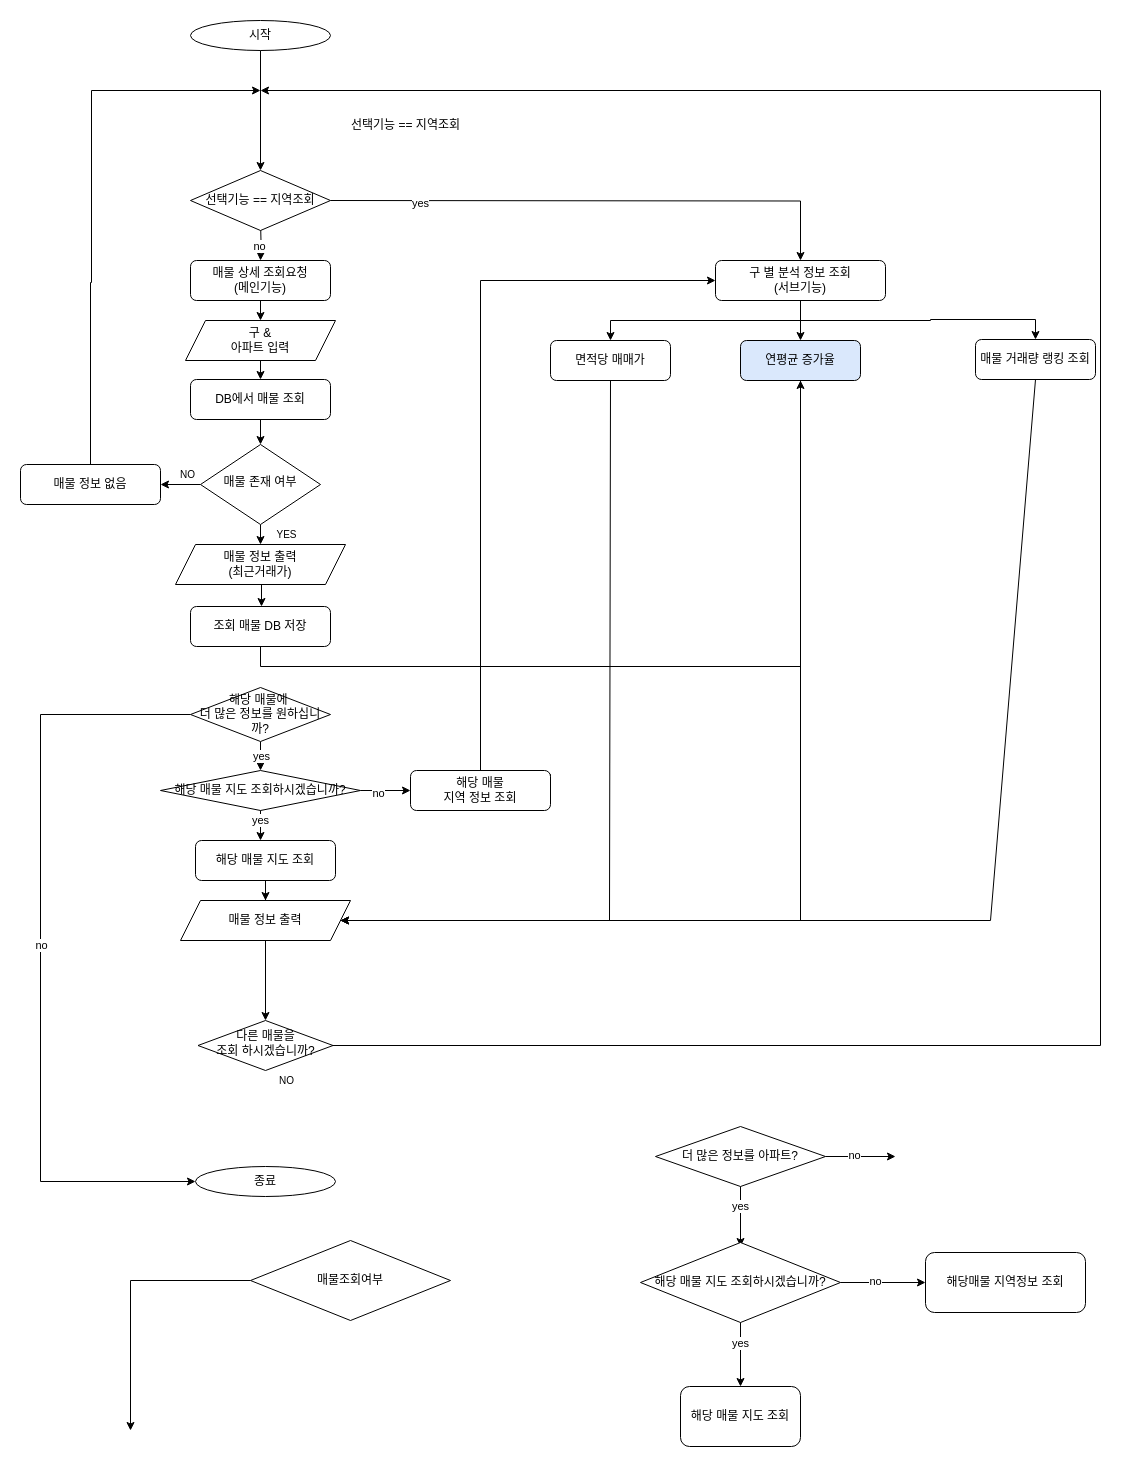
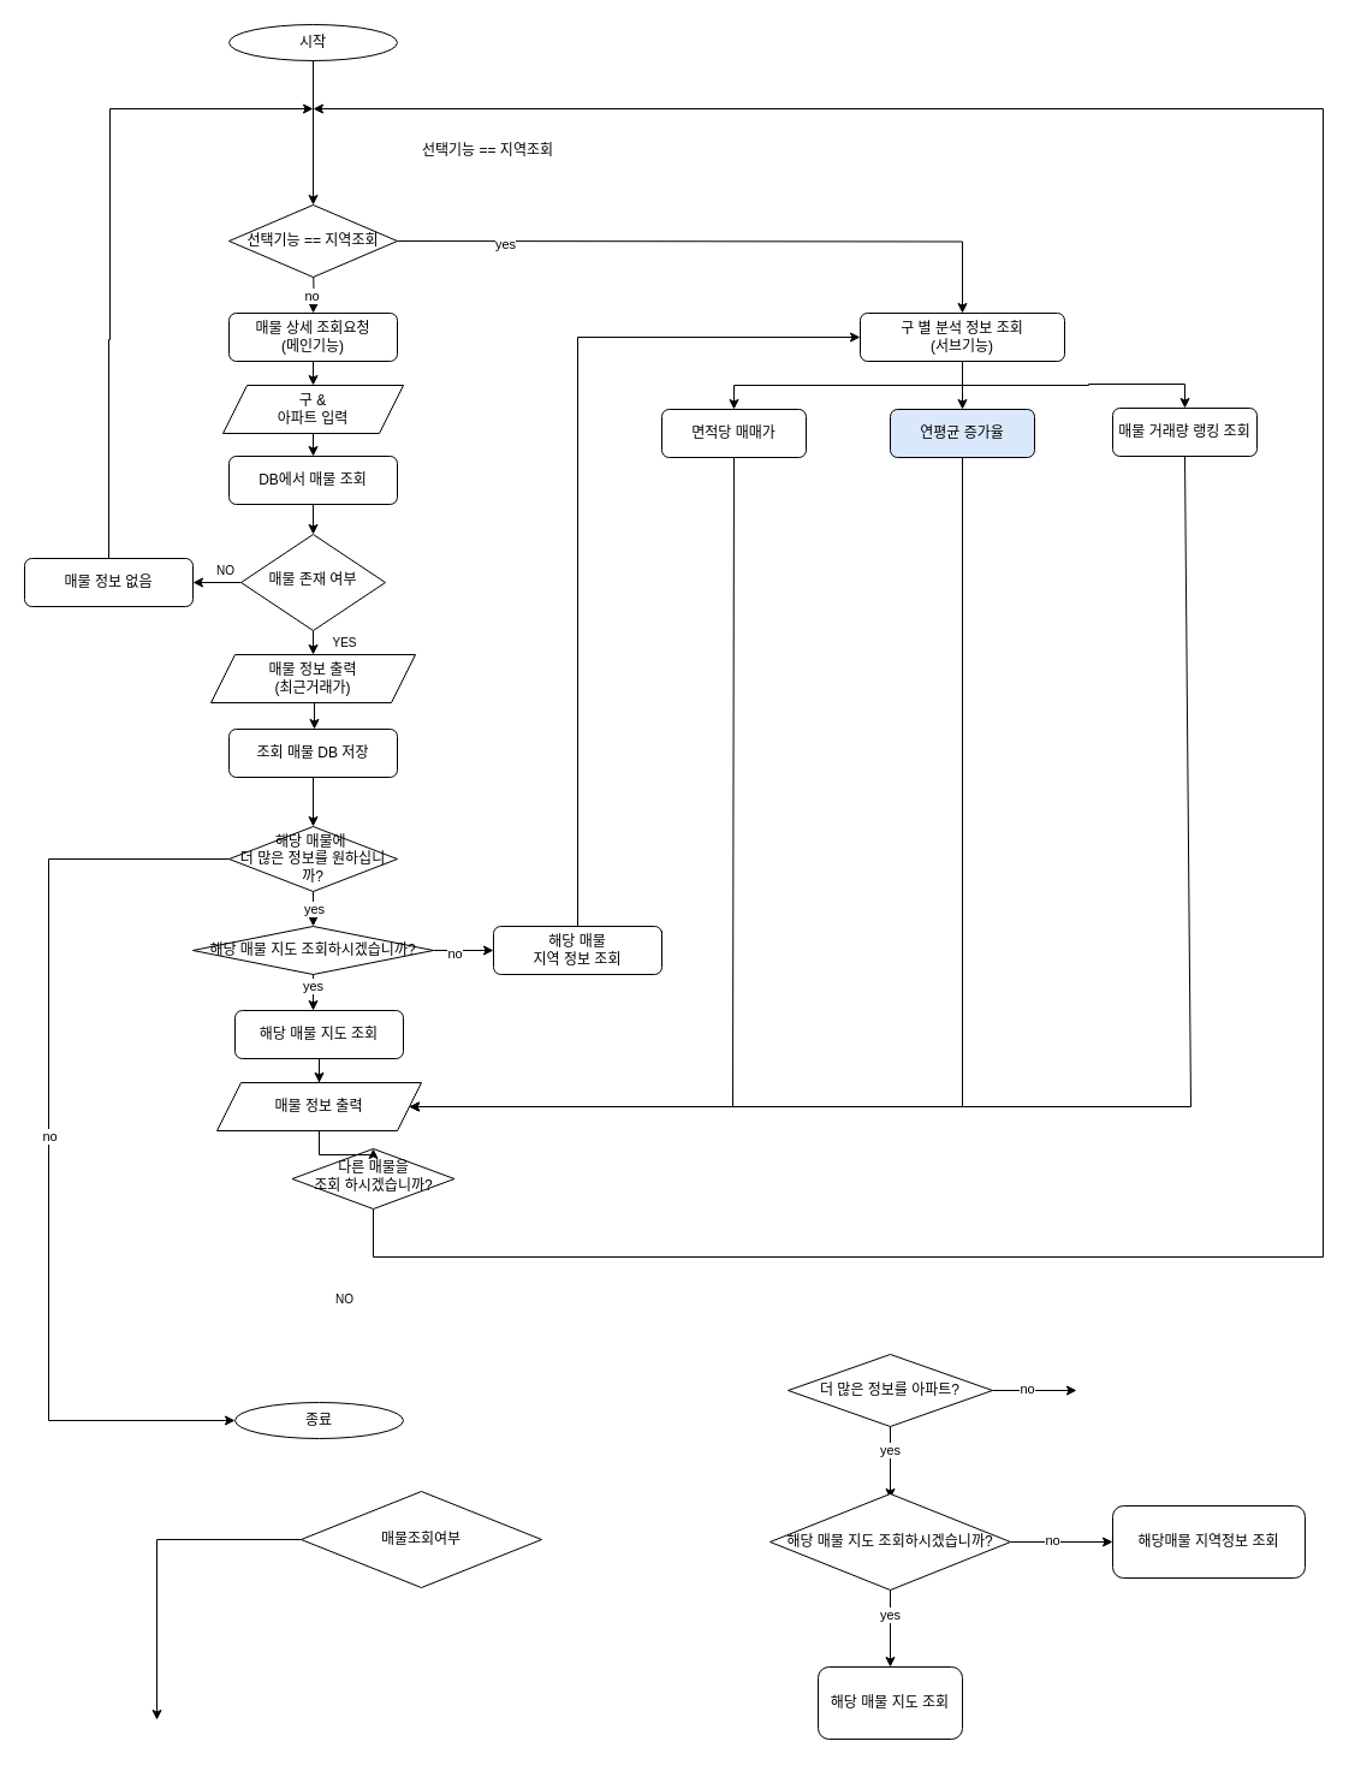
  <mxCell id="0" />
  <mxCell id="1" parent="0" />
  <mxCell id="2" style="edgeStyle=orthogonalEdgeStyle;rounded=0;orthogonalLoop=1;jettySize=auto;html=1;exitX=0.5;exitY=1;exitDx=0;exitDy=0;" edge="1" parent="1" source="4"><mxGeometry relative="1" as="geometry"><mxPoint x="260" y="544" as="targetPoint" /></mxGeometry></mxCell>
  <mxCell id="3" style="edgeStyle=orthogonalEdgeStyle;rounded=0;orthogonalLoop=1;jettySize=auto;html=1;exitX=0;exitY=0.5;exitDx=0;exitDy=0;entryX=1;entryY=0.5;entryDx=0;entryDy=0;" edge="1" parent="1" source="4" target="28"><mxGeometry relative="1" as="geometry" /></mxCell>
  <mxCell id="4" value="매물 존재 여부" style="rhombus;whiteSpace=wrap;html=1;shadow=0;fontFamily=Helvetica;fontSize=12;align=center;strokeWidth=1;spacing=6;spacingTop=-4;" vertex="1" parent="1"><mxGeometry x="200" y="444" width="120" height="80" as="geometry" /></mxCell>
  <mxCell id="5" style="edgeStyle=orthogonalEdgeStyle;rounded=0;orthogonalLoop=1;jettySize=auto;html=1;" edge="1" parent="1" source="6"><mxGeometry relative="1" as="geometry"><mxPoint x="260" y="90" as="targetPoint" /><Array as="points"><mxPoint x="1100" y="1045" /><mxPoint x="1100" y="90" /></Array></mxGeometry></mxCell>
- <mxCell id="6" value="다른 매물을&lt;div&gt;조회 하시겠습니까?&lt;/div&gt;" style="rhombus;whiteSpace=wrap;html=1;shadow=0;fontFamily=Helvetica;fontSize=12;align=center;strokeWidth=1;spacing=6;spacingTop=-4;" vertex="1" parent="1"><mxGeometry x="197.5" y="1020" width="135" height="50" as="geometry" /></mxCell>
- <mxCell id="7" style="edgeStyle=orthogonalEdgeStyle;rounded=0;orthogonalLoop=1;jettySize=auto;html=1;exitX=0.5;exitY=1;exitDx=0;exitDy=0;" edge="1" parent="1" source="8" target="47"><mxGeometry relative="1" as="geometry"><mxPoint x="260" y="710" as="targetPoint" /></mxGeometry></mxCell>
+ <mxCell id="6" value="다른 매물을&lt;div&gt;조회 하시겠습니까?&lt;/div&gt;" style="rhombus;whiteSpace=wrap;html=1;shadow=0;fontFamily=Helvetica;fontSize=12;align=center;strokeWidth=1;spacing=6;spacingTop=-4;" vertex="1" parent="1"><mxGeometry x="242.5" y="955" width="135" height="50" as="geometry" /></mxCell>
+ <mxCell id="7" style="edgeStyle=orthogonalEdgeStyle;rounded=0;orthogonalLoop=1;jettySize=auto;html=1;exitX=0.5;exitY=1;exitDx=0;exitDy=0;entryX=0.5;entryY=0;entryDx=0;entryDy=0;" edge="1" parent="1" source="8" target="44"><mxGeometry relative="1" as="geometry"><mxPoint x="260" y="710" as="targetPoint" /></mxGeometry></mxCell>
  <mxCell id="8" value="조회 매물 DB 저장" style="rounded=1;whiteSpace=wrap;html=1;fontSize=12;glass=0;strokeWidth=1;shadow=0;" vertex="1" parent="1"><mxGeometry x="190" y="606" width="140" height="40" as="geometry" /></mxCell>
  <mxCell id="9" value="시작" style="ellipse;whiteSpace=wrap;html=1;" vertex="1" parent="1"><mxGeometry x="190" y="20" width="140" height="30" as="geometry" /></mxCell>
  <mxCell id="10" value="종료" style="ellipse;whiteSpace=wrap;html=1;" vertex="1" parent="1"><mxGeometry x="195" y="1166" width="140" height="30" as="geometry" /></mxCell>
  <mxCell id="11" style="edgeStyle=orthogonalEdgeStyle;rounded=0;orthogonalLoop=1;jettySize=auto;html=1;exitX=0.5;exitY=1;exitDx=0;exitDy=0;" edge="1" parent="1" source="12" target="4"><mxGeometry relative="1" as="geometry" /></mxCell>
  <mxCell id="12" value="DB에서 매물 조회" style="rounded=1;whiteSpace=wrap;html=1;fontSize=12;glass=0;strokeWidth=1;shadow=0;" vertex="1" parent="1"><mxGeometry x="190" y="379" width="140" height="40" as="geometry" /></mxCell>
  <mxCell id="13" style="edgeStyle=orthogonalEdgeStyle;rounded=0;orthogonalLoop=1;jettySize=auto;html=1;exitX=0.5;exitY=1;exitDx=0;exitDy=0;entryX=0.5;entryY=0;entryDx=0;entryDy=0;" edge="1" parent="1" target="20"><mxGeometry relative="1" as="geometry"><mxPoint x="260" y="220" as="sourcePoint" /></mxGeometry></mxCell>
  <mxCell id="14" value="no" style="edgeLabel;html=1;align=center;verticalAlign=middle;resizable=0;points=[];" vertex="1" connectable="0" parent="13"><mxGeometry x="0.333" y="-2" relative="1" as="geometry"><mxPoint y="-1" as="offset" /></mxGeometry></mxCell>
  <mxCell id="15" style="edgeStyle=orthogonalEdgeStyle;rounded=0;orthogonalLoop=1;jettySize=auto;html=1;exitX=0.5;exitY=1;exitDx=0;exitDy=0;entryX=0.5;entryY=0;entryDx=0;entryDy=0;" edge="1" parent="1" source="18" target="23"><mxGeometry relative="1" as="geometry"><mxPoint x="777" y="300" as="sourcePoint" /><Array as="points"><mxPoint x="800" y="320" /><mxPoint x="610" y="320" /></Array></mxGeometry></mxCell>
  <mxCell id="16" style="edgeStyle=orthogonalEdgeStyle;rounded=0;orthogonalLoop=1;jettySize=auto;html=1;exitX=0.5;exitY=1;exitDx=0;exitDy=0;entryX=0.5;entryY=0;entryDx=0;entryDy=0;" edge="1" parent="1" source="18" target="24"><mxGeometry relative="1" as="geometry" /></mxCell>
  <mxCell id="17" style="edgeStyle=orthogonalEdgeStyle;rounded=0;orthogonalLoop=1;jettySize=auto;html=1;entryX=0.5;entryY=0;entryDx=0;entryDy=0;" edge="1" parent="1" source="18" target="47"><mxGeometry relative="1" as="geometry" /></mxCell>
  <mxCell id="18" value="구 별 분석 정보 조회&lt;div&gt;(서브기능)&lt;/div&gt;" style="rounded=1;whiteSpace=wrap;html=1;fontSize=12;glass=0;strokeWidth=1;shadow=0;" vertex="1" parent="1"><mxGeometry x="715" y="260" width="170" height="40" as="geometry" /></mxCell>
  <mxCell id="19" style="edgeStyle=orthogonalEdgeStyle;rounded=0;orthogonalLoop=1;jettySize=auto;html=1;exitX=0.5;exitY=1;exitDx=0;exitDy=0;entryX=0.5;entryY=0;entryDx=0;entryDy=0;" edge="1" parent="1" source="20" target="36"><mxGeometry relative="1" as="geometry" /></mxCell>
  <mxCell id="20" value="매물 상세 조회요청&lt;div&gt;(메인기능)&lt;/div&gt;" style="rounded=1;whiteSpace=wrap;html=1;fontSize=12;glass=0;strokeWidth=1;shadow=0;" vertex="1" parent="1"><mxGeometry x="190" y="260" width="140" height="40" as="geometry" /></mxCell>
  <mxCell id="21" style="edgeStyle=orthogonalEdgeStyle;rounded=0;orthogonalLoop=1;jettySize=auto;html=1;" edge="1" parent="1" source="22" target="52"><mxGeometry relative="1" as="geometry" /></mxCell>
  <mxCell id="22" value="해당 매물 지도 조회" style="rounded=1;whiteSpace=wrap;html=1;fontSize=12;glass=0;strokeWidth=1;shadow=0;" vertex="1" parent="1"><mxGeometry x="195" y="840" width="140" height="40" as="geometry" /></mxCell>
  <mxCell id="23" value="면적당 매매가" style="rounded=1;whiteSpace=wrap;html=1;fontSize=12;glass=0;strokeWidth=1;shadow=0;" vertex="1" parent="1"><mxGeometry x="550" y="340" width="120" height="40" as="geometry" /></mxCell>
- <mxCell id="24" value="매물 거래량 랭킹 조회" style="rounded=1;whiteSpace=wrap;html=1;fontSize=12;glass=0;strokeWidth=1;shadow=0;" vertex="1" parent="1"><mxGeometry x="975" y="339" width="120" height="40" as="geometry" /></mxCell>
+ <mxCell id="24" value="매물 거래량 랭킹 조회" style="rounded=1;whiteSpace=wrap;html=1;fontSize=12;glass=0;strokeWidth=1;shadow=0;" vertex="1" parent="1"><mxGeometry x="925" y="339" width="120" height="40" as="geometry" /></mxCell>
  <mxCell id="25" style="edgeStyle=orthogonalEdgeStyle;rounded=0;orthogonalLoop=1;jettySize=auto;html=1;exitX=1;exitY=0.5;exitDx=0;exitDy=0;entryX=0.5;entryY=0;entryDx=0;entryDy=0;" edge="1" parent="1" target="18"><mxGeometry relative="1" as="geometry"><mxPoint x="330" y="200" as="sourcePoint" /></mxGeometry></mxCell>
  <mxCell id="26" value="yes" style="edgeLabel;html=1;align=center;verticalAlign=middle;resizable=0;points=[];" vertex="1" connectable="0" parent="25"><mxGeometry x="-0.663" y="-2" relative="1" as="geometry"><mxPoint x="1" as="offset" /></mxGeometry></mxCell>
  <mxCell id="27" style="edgeStyle=orthogonalEdgeStyle;rounded=0;orthogonalLoop=1;jettySize=auto;html=1;" edge="1" parent="1" source="28"><mxGeometry relative="1" as="geometry"><mxPoint x="260" y="90" as="targetPoint" /><Array as="points"><mxPoint x="90" y="282" /><mxPoint x="91" y="282" /></Array></mxGeometry></mxCell>
  <mxCell id="28" value="매물 정보 없음" style="rounded=1;whiteSpace=wrap;html=1;fontSize=12;glass=0;strokeWidth=1;shadow=0;" vertex="1" parent="1"><mxGeometry x="20" y="464" width="140" height="40" as="geometry" /></mxCell>
  <mxCell id="29" style="edgeStyle=orthogonalEdgeStyle;rounded=0;orthogonalLoop=1;jettySize=auto;html=1;exitX=1;exitY=0.5;exitDx=0;exitDy=0;entryX=0;entryY=0.5;entryDx=0;entryDy=0;" edge="1" parent="1" source="30" target="18"><mxGeometry relative="1" as="geometry"><Array as="points"><mxPoint x="480" y="774" /><mxPoint x="480" y="280" /></Array></mxGeometry></mxCell>
  <mxCell id="30" value="&lt;div&gt;해당 매물&lt;/div&gt;지역 정보 조회" style="rounded=1;whiteSpace=wrap;html=1;fontSize=12;glass=0;strokeWidth=1;shadow=0;" vertex="1" parent="1"><mxGeometry x="410" y="770" width="140" height="40" as="geometry" /></mxCell>
  <mxCell id="31" style="edgeStyle=orthogonalEdgeStyle;rounded=0;orthogonalLoop=1;jettySize=auto;html=1;exitX=0.5;exitY=1;exitDx=0;exitDy=0;entryX=0.5;entryY=0;entryDx=0;entryDy=0;" edge="1" parent="1" target="66" source="44"><mxGeometry relative="1" as="geometry"><mxPoint x="260" y="714" as="sourcePoint" /><mxPoint x="260" y="800" as="targetPoint" /></mxGeometry></mxCell>
  <mxCell id="32" value="yes" style="edgeLabel;html=1;align=center;verticalAlign=middle;resizable=0;points=[];" vertex="1" connectable="0" parent="31"><mxGeometry x="-0.028" y="4" relative="1" as="geometry"><mxPoint x="-4" as="offset" /></mxGeometry></mxCell>
  <mxCell id="33" value="YES" style="text;html=1;align=center;verticalAlign=middle;whiteSpace=wrap;rounded=0;fontSize=10;" vertex="1" parent="1"><mxGeometry x="269" y="524" width="35" height="20" as="geometry" /></mxCell>
  <mxCell id="34" value="NO" style="text;html=1;align=center;verticalAlign=middle;whiteSpace=wrap;rounded=0;fontSize=10;" vertex="1" parent="1"><mxGeometry x="170" y="464" width="35" height="20" as="geometry" /></mxCell>
  <mxCell id="35" style="edgeStyle=orthogonalEdgeStyle;rounded=0;orthogonalLoop=1;jettySize=auto;html=1;exitX=0.5;exitY=1;exitDx=0;exitDy=0;entryX=0.5;entryY=0;entryDx=0;entryDy=0;" edge="1" parent="1" source="36" target="12"><mxGeometry relative="1" as="geometry" /></mxCell>
  <mxCell id="36" value="&lt;div&gt;&lt;span style=&quot;background-color: initial;&quot;&gt;구 &amp;amp;&lt;/span&gt;&lt;/div&gt;&lt;div&gt;&lt;span style=&quot;background-color: initial;&quot;&gt;아파트 입력&lt;/span&gt;&lt;br&gt;&lt;/div&gt;" style="shape=parallelogram;perimeter=parallelogramPerimeter;whiteSpace=wrap;html=1;fixedSize=1;" vertex="1" parent="1"><mxGeometry x="185" y="320" width="150" height="40" as="geometry" /></mxCell>
  <mxCell id="37" style="edgeStyle=orthogonalEdgeStyle;rounded=0;orthogonalLoop=1;jettySize=auto;html=1;exitX=0.5;exitY=1;exitDx=0;exitDy=0;startSize=6;strokeWidth=1;" edge="1" parent="1"><mxGeometry relative="1" as="geometry"><mxPoint x="261" y="580" as="sourcePoint" /><mxPoint x="261" y="606" as="targetPoint" /></mxGeometry></mxCell>
  <mxCell id="38" value="" style="endArrow=classic;html=1;rounded=0;exitX=0.5;exitY=1;exitDx=0;exitDy=0;" edge="1" parent="1" source="23"><mxGeometry width="50" height="50" relative="1" as="geometry"><mxPoint x="608.56" y="542.06" as="sourcePoint" /><mxPoint x="340" y="920" as="targetPoint" /><Array as="points"><mxPoint x="609" y="920" /><mxPoint x="470" y="920" /></Array></mxGeometry></mxCell>
  <mxCell id="39" value="" style="endArrow=classic;html=1;rounded=0;exitX=0.5;exitY=1;exitDx=0;exitDy=0;" edge="1" parent="1" source="24"><mxGeometry width="50" height="50" relative="1" as="geometry"><mxPoint x="977.96" y="535.992" as="sourcePoint" /><mxPoint x="340" y="920" as="targetPoint" /><Array as="points"><mxPoint x="990" y="920" /><mxPoint x="670" y="920" /></Array></mxGeometry></mxCell>
  <mxCell id="40" value="&lt;span style=&quot;text-wrap: nowrap;&quot;&gt;선택기능 == 지역조회&lt;/span&gt;" style="rhombus;whiteSpace=wrap;html=1;" vertex="1" parent="1"><mxGeometry x="190" y="170" width="140" height="60" as="geometry" /></mxCell>
  <mxCell id="41" value="" style="edgeStyle=orthogonalEdgeStyle;rounded=0;orthogonalLoop=1;jettySize=auto;html=1;exitX=0.5;exitY=1;exitDx=0;exitDy=0;entryX=0.5;entryY=0;entryDx=0;entryDy=0;" edge="1" parent="1" target="44"><mxGeometry relative="1" as="geometry"><mxPoint x="260" y="714" as="sourcePoint" /><mxPoint x="260" y="916" as="targetPoint" /></mxGeometry></mxCell>
  <mxCell id="42" style="edgeStyle=orthogonalEdgeStyle;rounded=0;orthogonalLoop=1;jettySize=auto;html=1;entryX=0;entryY=0.5;entryDx=0;entryDy=0;" edge="1" parent="1" source="44" target="10"><mxGeometry relative="1" as="geometry"><Array as="points"><mxPoint x="40" y="714" /><mxPoint x="40" y="1181" /></Array></mxGeometry></mxCell>
  <mxCell id="43" value="no" style="edgeLabel;html=1;align=center;verticalAlign=middle;resizable=0;points=[];" vertex="1" connectable="0" parent="42"><mxGeometry x="-0.016" relative="1" as="geometry"><mxPoint as="offset" /></mxGeometry></mxCell>
  <mxCell id="44" value="해당 매물에&amp;nbsp;&lt;div&gt;더 많은 정보를 원하십니까?&lt;/div&gt;" style="rhombus;whiteSpace=wrap;html=1;" vertex="1" parent="1"><mxGeometry x="190" y="687" width="140" height="54" as="geometry" /></mxCell>
  <mxCell id="45" value="" style="edgeStyle=orthogonalEdgeStyle;rounded=0;orthogonalLoop=1;jettySize=auto;html=1;exitX=0.5;exitY=1;exitDx=0;exitDy=0;entryX=0.5;entryY=0;entryDx=0;entryDy=0;" edge="1" parent="1" source="9" target="40"><mxGeometry relative="1" as="geometry"><mxPoint x="260" y="50" as="sourcePoint" /><mxPoint x="260" y="120" as="targetPoint" /></mxGeometry></mxCell>
  <mxCell id="46" style="edgeStyle=orthogonalEdgeStyle;rounded=0;orthogonalLoop=1;jettySize=auto;html=1;entryX=1;entryY=0.5;entryDx=0;entryDy=0;" edge="1" parent="1" source="47" target="52"><mxGeometry relative="1" as="geometry"><Array as="points"><mxPoint x="800" y="920" /></Array><mxPoint x="330" y="986" as="targetPoint" /></mxGeometry></mxCell>
  <mxCell id="47" value="연평균 증가율" style="rounded=1;whiteSpace=wrap;html=1;fontSize=12;glass=0;strokeWidth=1;shadow=0;fillColor=#dae8fc;" vertex="1" parent="1"><mxGeometry x="740" y="340" width="120" height="40" as="geometry" /></mxCell>
  <mxCell id="48" value="매물조회여부" style="rhombus;whiteSpace=wrap;html=1;" vertex="1" parent="1"><mxGeometry x="250" y="1240" width="200" height="80" as="geometry" /></mxCell>
  <mxCell id="49" value="" style="endArrow=classic;html=1;rounded=0;exitX=0;exitY=0.5;exitDx=0;exitDy=0;" edge="1" parent="1" source="48"><mxGeometry width="50" height="50" relative="1" as="geometry"><mxPoint x="150" y="1330" as="sourcePoint" /><mxPoint x="130" y="1430" as="targetPoint" /><Array as="points"><mxPoint x="130" y="1280" /></Array></mxGeometry></mxCell>
  <mxCell id="50" value="선택기능 == 지역조회" style="text;html=1;align=center;verticalAlign=middle;resizable=0;points=[];autosize=1;strokeColor=none;fillColor=none;" vertex="1" parent="1"><mxGeometry x="335" y="110" width="140" height="30" as="geometry" /></mxCell>
  <mxCell id="51" style="edgeStyle=orthogonalEdgeStyle;rounded=0;orthogonalLoop=1;jettySize=auto;html=1;exitX=0.5;exitY=1;exitDx=0;exitDy=0;entryX=0.5;entryY=0;entryDx=0;entryDy=0;" edge="1" parent="1" source="52" target="6"><mxGeometry relative="1" as="geometry"><mxPoint x="260" y="966" as="targetPoint" /></mxGeometry></mxCell>
  <mxCell id="52" value="매물 정보 출력" style="shape=parallelogram;perimeter=parallelogramPerimeter;whiteSpace=wrap;html=1;fixedSize=1;" vertex="1" parent="1"><mxGeometry x="180" y="900" width="170" height="40" as="geometry" /></mxCell>
  <mxCell id="53" value="매물 정보 출력&lt;div&gt;(최근거래가)&lt;/div&gt;" style="shape=parallelogram;perimeter=parallelogramPerimeter;whiteSpace=wrap;html=1;fixedSize=1;" vertex="1" parent="1"><mxGeometry x="175" y="544" width="170" height="40" as="geometry" /></mxCell>
  <mxCell id="54" value="더 많은 정보를 아파트?" style="rhombus;whiteSpace=wrap;html=1;" vertex="1" parent="1"><mxGeometry x="655" y="1126" width="170" height="60" as="geometry" /></mxCell>
  <mxCell id="55" value="" style="endArrow=classic;html=1;rounded=0;exitX=0.5;exitY=1;exitDx=0;exitDy=0;" edge="1" parent="1" source="54"><mxGeometry width="50" height="50" relative="1" as="geometry"><mxPoint x="605" y="1136" as="sourcePoint" /><mxPoint x="740" y="1246" as="targetPoint" /></mxGeometry></mxCell>
  <mxCell id="56" value="yes" style="edgeLabel;html=1;align=center;verticalAlign=middle;resizable=0;points=[];" vertex="1" connectable="0" parent="55"><mxGeometry x="-0.367" y="-1" relative="1" as="geometry"><mxPoint as="offset" /></mxGeometry></mxCell>
  <mxCell id="57" value="" style="endArrow=classic;html=1;rounded=0;exitX=1;exitY=0.5;exitDx=0;exitDy=0;" edge="1" parent="1" source="54"><mxGeometry width="50" height="50" relative="1" as="geometry"><mxPoint x="835" y="1156" as="sourcePoint" /><mxPoint x="895" y="1156" as="targetPoint" /></mxGeometry></mxCell>
  <mxCell id="58" value="no" style="edgeLabel;html=1;align=center;verticalAlign=middle;resizable=0;points=[];" vertex="1" connectable="0" parent="57"><mxGeometry x="-0.206" y="2" relative="1" as="geometry"><mxPoint as="offset" /></mxGeometry></mxCell>
  <mxCell id="59" value="해당 매물 지도 조회하시겠습니까?" style="rhombus;whiteSpace=wrap;html=1;" vertex="1" parent="1"><mxGeometry x="640" y="1242" width="200" height="80" as="geometry" /></mxCell>
  <mxCell id="60" value="" style="endArrow=classic;html=1;rounded=0;exitX=0.5;exitY=1;exitDx=0;exitDy=0;" edge="1" parent="1" source="59"><mxGeometry width="50" height="50" relative="1" as="geometry"><mxPoint x="750" y="1196" as="sourcePoint" /><mxPoint x="740" y="1386" as="targetPoint" /></mxGeometry></mxCell>
  <mxCell id="61" value="yes" style="edgeLabel;html=1;align=center;verticalAlign=middle;resizable=0;points=[];" vertex="1" connectable="0" parent="60"><mxGeometry x="-0.367" y="-1" relative="1" as="geometry"><mxPoint as="offset" /></mxGeometry></mxCell>
  <mxCell id="62" value="" style="endArrow=classic;html=1;rounded=0;exitX=1;exitY=0.5;exitDx=0;exitDy=0;entryX=0;entryY=0.5;entryDx=0;entryDy=0;" edge="1" parent="1" source="59" target="64"><mxGeometry width="50" height="50" relative="1" as="geometry"><mxPoint x="610" y="1020" as="sourcePoint" /><mxPoint x="700" y="1136" as="targetPoint" /></mxGeometry></mxCell>
  <mxCell id="63" value="no" style="edgeLabel;html=1;align=center;verticalAlign=middle;resizable=0;points=[];" vertex="1" connectable="0" parent="62"><mxGeometry x="-0.206" y="2" relative="1" as="geometry"><mxPoint as="offset" /></mxGeometry></mxCell>
  <mxCell id="64" value="해당매물 지역정보 조회" style="rounded=1;whiteSpace=wrap;html=1;" vertex="1" parent="1"><mxGeometry x="925" y="1252" width="160" height="60" as="geometry" /></mxCell>
  <mxCell id="65" value="해당 매물 지도 조회" style="rounded=1;whiteSpace=wrap;html=1;" vertex="1" parent="1"><mxGeometry x="680" y="1386" width="120" height="60" as="geometry" /></mxCell>
  <mxCell id="66" value="해당 매물 지도 조회하시겠습니까?" style="rhombus;whiteSpace=wrap;html=1;" vertex="1" parent="1"><mxGeometry x="160" y="770" width="200" height="40" as="geometry" /></mxCell>
  <mxCell id="67" value="" style="endArrow=classic;html=1;rounded=0;exitX=0.5;exitY=1;exitDx=0;exitDy=0;" edge="1" parent="1"><mxGeometry width="50" height="50" relative="1" as="geometry"><mxPoint x="260" y="810" as="sourcePoint" /><mxPoint x="260" y="840" as="targetPoint" /></mxGeometry></mxCell>
  <mxCell id="68" value="yes" style="edgeLabel;html=1;align=center;verticalAlign=middle;resizable=0;points=[];" vertex="1" connectable="0" parent="67"><mxGeometry x="-0.367" y="-1" relative="1" as="geometry"><mxPoint as="offset" /></mxGeometry></mxCell>
  <mxCell id="69" value="NO" style="text;html=1;align=center;verticalAlign=middle;whiteSpace=wrap;rounded=0;fontSize=10;" vertex="1" parent="1"><mxGeometry x="269" y="1070" width="35" height="20" as="geometry" /></mxCell>
  <mxCell id="70" style="edgeStyle=orthogonalEdgeStyle;rounded=0;orthogonalLoop=1;jettySize=auto;html=1;entryX=0;entryY=0.5;entryDx=0;entryDy=0;" edge="1" parent="1" source="66" target="30"><mxGeometry relative="1" as="geometry" /></mxCell>
  <mxCell id="71" value="no" style="edgeLabel;html=1;align=center;verticalAlign=middle;resizable=0;points=[];" vertex="1" connectable="0" parent="70"><mxGeometry x="-0.303" y="-2" relative="1" as="geometry"><mxPoint as="offset" /></mxGeometry></mxCell>
